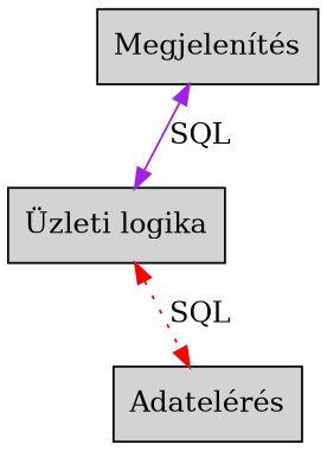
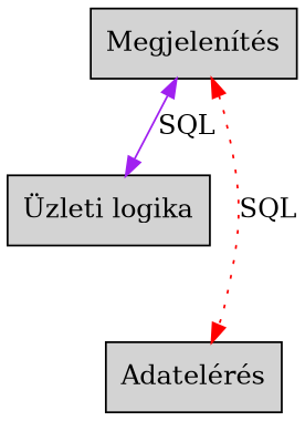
  digraph {
    node [fillcolor=lightgrey shape=record style=filled]
    edge [dir=both]
    n1 [label="{Megjelenítés}"]
    n2 [label="{Üzleti logika}"]
    n3 [label="{Adatelérés}"]
    n1 -> n2 [color=purple label=SQL style=solid]
-   n2 -> n3 [color=red label=SQL style=dotted]
+   n1 -> n3 [color=red label=SQL style=dotted]
  }
